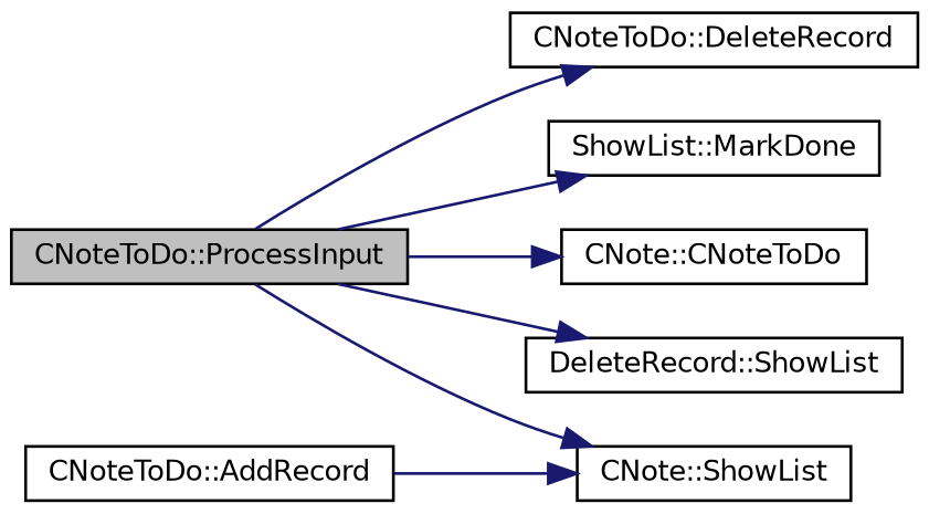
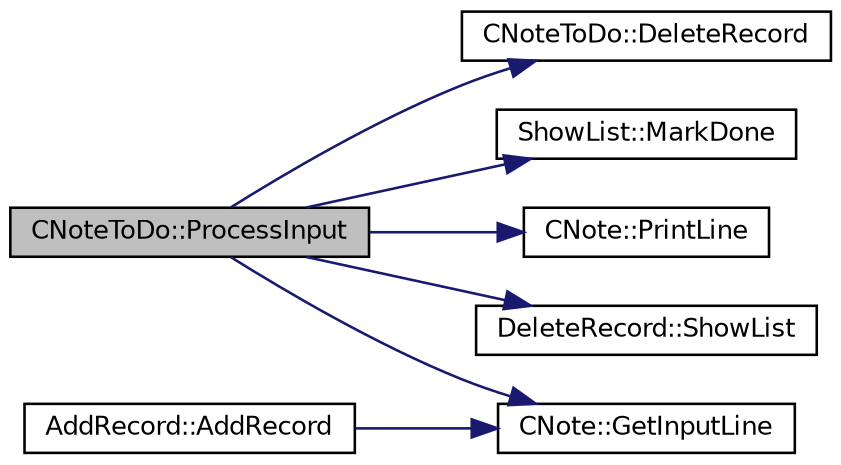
  digraph {
    rankdir=LR
    node [color=black fillcolor=white fontname=Helvetica fontsize=10 shape=record style=filled]
    edge [color=midnightblue fontname=Helvetica fontsize=10 labelfontname=Helvetica labelfontsize=10 style=solid]
    n1 [fillcolor=grey75 fontcolor=black height=0.2 label="CNoteToDo::ProcessInput" width=0.4]
    n2 [height=0.2 label="CNoteToDo::DeleteRecord" width=0.4]
    n3 [height=0.2 label="ShowList::MarkDone" width=0.4]
-   n4 [height=0.2 label="CNote::CNoteToDo" width=0.4]
+   n4 [height=0.2 label="CNote::PrintLine" width=0.4]
    n5 [height=0.2 label="DeleteRecord::ShowList" width=0.4]
-   n6 [height=0.2 label="CNote::ShowList" width=0.4]
-   n7 [height=0.2 label="CNoteToDo::AddRecord" width=0.4]
+   n6 [height=0.2 label="CNote::GetInputLine" width=0.4]
+   n7 [height=0.2 label="AddRecord::AddRecord" width=0.4]
    n1 -> n2
    n1 -> n3
    n1 -> n4
    n1 -> n5
    n1 -> n6
    n7 -> n6
  }
